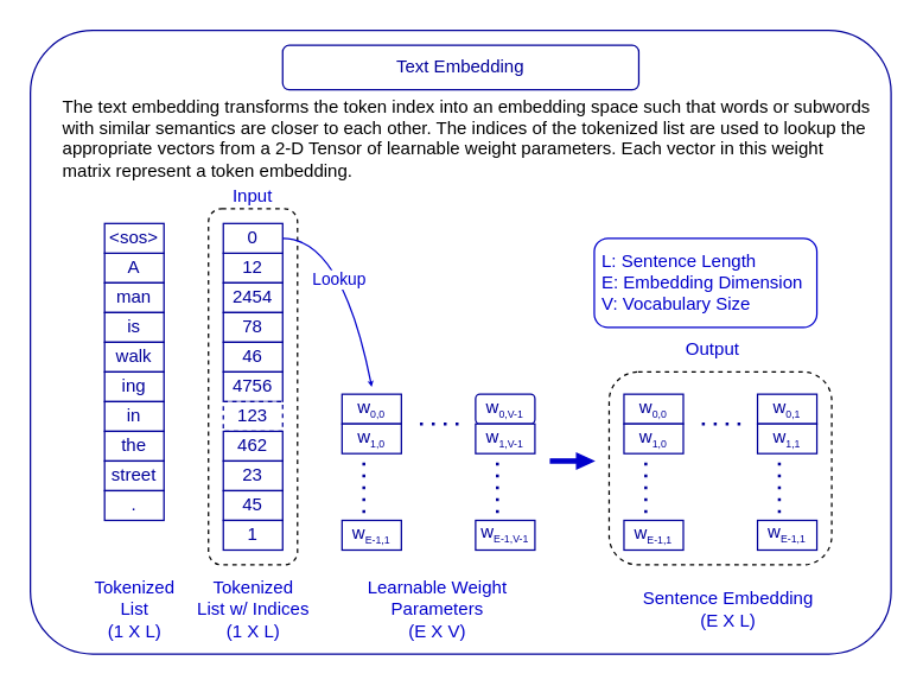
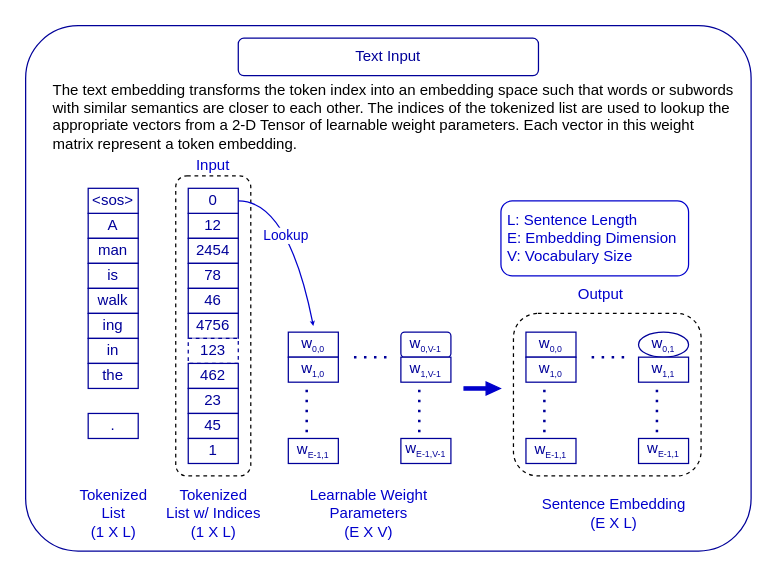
  <mxCell id="0" />
  <mxCell id="1" parent="0" />
  <mxCell id="2" value="" style="rounded=1;whiteSpace=wrap;html=1;strokeColor=#000099;arcSize=10;" parent="1" vertex="1"><mxGeometry x="20" y="20" width="580" height="420" as="geometry" /></mxCell>
  <mxCell id="3" value="" style="rounded=1;whiteSpace=wrap;html=1;dashed=1;" vertex="1" parent="1"><mxGeometry x="140" y="140" width="60" height="240" as="geometry" /></mxCell>
  <mxCell id="4" value="The text embedding transforms the token index into an embedding space such that words or subwords with similar semantics are closer to each other. The indices of the tokenized list are used to lookup the appropriate vectors from a 2-D Tensor of learnable weight parameters. Each vector in this weight matrix represent a token embedding.&lt;br&gt;&amp;nbsp;&amp;nbsp;" style="text;html=1;strokeColor=none;fillColor=none;align=left;verticalAlign=middle;whiteSpace=wrap;rounded=0;" parent="1" vertex="1"><mxGeometry x="40" y="70" width="550" height="60" as="geometry" /></mxCell>
- <mxCell id="5" value="&lt;font color=&quot;#000099&quot;&gt;Text Embedding&lt;/font&gt;" style="rounded=1;whiteSpace=wrap;html=1;strokeColor=#000099;" parent="1" vertex="1"><mxGeometry x="190" y="30" width="240" height="30" as="geometry" /></mxCell>
+ <mxCell id="5" value="&lt;font color=&quot;#000099&quot;&gt;Text Input&lt;/font&gt;" style="rounded=1;whiteSpace=wrap;html=1;strokeColor=#000099;" parent="1" vertex="1"><mxGeometry x="190" y="30" width="240" height="30" as="geometry" /></mxCell>
  <mxCell id="6" value="" style="group" vertex="1" connectable="0" parent="1"><mxGeometry x="70" y="150" width="500" height="230" as="geometry" /></mxCell>
  <mxCell id="7" value="" style="rounded=1;whiteSpace=wrap;html=1;dashed=1;" vertex="1" parent="6"><mxGeometry x="340" y="100" width="150" height="130" as="geometry" /></mxCell>
  <mxCell id="8" value="&lt;font color=&quot;#000099&quot;&gt;A&lt;/font&gt;" style="rounded=0;whiteSpace=wrap;html=1;strokeColor=#000099;" parent="6" vertex="1"><mxGeometry y="20" width="40" height="20" as="geometry" /></mxCell>
  <mxCell id="9" value="&lt;font color=&quot;#000099&quot;&gt;man&lt;/font&gt;" style="rounded=0;whiteSpace=wrap;html=1;strokeColor=#000099;" parent="6" vertex="1"><mxGeometry y="40" width="40" height="20" as="geometry" /></mxCell>
  <mxCell id="10" value="&lt;font color=&quot;#000099&quot;&gt;is&lt;/font&gt;" style="rounded=0;whiteSpace=wrap;html=1;strokeColor=#000099;" parent="6" vertex="1"><mxGeometry y="60" width="40" height="20" as="geometry" /></mxCell>
  <mxCell id="11" value="&lt;font color=&quot;#000099&quot;&gt;walk&lt;/font&gt;" style="rounded=0;whiteSpace=wrap;html=1;strokeColor=#000099;" parent="6" vertex="1"><mxGeometry y="80" width="40" height="20" as="geometry" /></mxCell>
  <mxCell id="12" value="&lt;font color=&quot;#000099&quot;&gt;ing&lt;/font&gt;" style="rounded=0;whiteSpace=wrap;html=1;strokeColor=#000099;" parent="6" vertex="1"><mxGeometry y="100" width="40" height="20" as="geometry" /></mxCell>
  <mxCell id="13" value="&lt;font color=&quot;#000099&quot;&gt;in&lt;/font&gt;" style="rounded=0;whiteSpace=wrap;html=1;strokeColor=#000099;" parent="6" vertex="1"><mxGeometry y="120" width="40" height="20" as="geometry" /></mxCell>
  <mxCell id="14" value="&lt;font color=&quot;#000099&quot;&gt;&amp;lt;sos&amp;gt;&lt;/font&gt;" style="rounded=0;whiteSpace=wrap;html=1;strokeColor=#000099;" parent="6" vertex="1"><mxGeometry width="40" height="20" as="geometry" /></mxCell>
  <mxCell id="15" value="&lt;font color=&quot;#000099&quot;&gt;the&lt;/font&gt;" style="rounded=0;whiteSpace=wrap;html=1;strokeColor=#000099;" parent="6" vertex="1"><mxGeometry y="140" width="40" height="20" as="geometry" /></mxCell>
- <mxCell id="16" value="&lt;font color=&quot;#000099&quot;&gt;street&lt;/font&gt;" style="rounded=0;whiteSpace=wrap;html=1;strokeColor=#000099;" parent="6" vertex="1"><mxGeometry y="160" width="40" height="20" as="geometry" /></mxCell>
  <mxCell id="17" value="&lt;font color=&quot;#000099&quot;&gt;.&lt;/font&gt;" style="rounded=0;whiteSpace=wrap;html=1;strokeColor=#000099;" parent="6" vertex="1"><mxGeometry y="180" width="40" height="20" as="geometry" /></mxCell>
  <mxCell id="18" value="&lt;font color=&quot;#000099&quot;&gt;12&lt;/font&gt;" style="rounded=0;whiteSpace=wrap;html=1;strokeColor=#000099;" parent="6" vertex="1"><mxGeometry x="80" y="20" width="40" height="20" as="geometry" /></mxCell>
  <mxCell id="19" value="&lt;font color=&quot;#000099&quot;&gt;2454&lt;/font&gt;" style="rounded=0;whiteSpace=wrap;html=1;strokeColor=#000099;" parent="6" vertex="1"><mxGeometry x="80" y="40" width="40" height="20" as="geometry" /></mxCell>
  <mxCell id="20" value="&lt;font color=&quot;#000099&quot;&gt;78&lt;/font&gt;" style="rounded=0;whiteSpace=wrap;html=1;strokeColor=#000099;" parent="6" vertex="1"><mxGeometry x="80" y="60" width="40" height="20" as="geometry" /></mxCell>
  <mxCell id="21" value="&lt;font color=&quot;#000099&quot;&gt;46&lt;/font&gt;" style="rounded=0;whiteSpace=wrap;html=1;strokeColor=#000099;" parent="6" vertex="1"><mxGeometry x="80" y="80" width="40" height="20" as="geometry" /></mxCell>
  <mxCell id="22" value="&lt;font color=&quot;#000099&quot;&gt;4756&lt;/font&gt;" style="rounded=0;whiteSpace=wrap;html=1;strokeColor=#000099;" parent="6" vertex="1"><mxGeometry x="80" y="100" width="40" height="20" as="geometry" /></mxCell>
  <mxCell id="23" value="&lt;font color=&quot;#000099&quot;&gt;123&lt;/font&gt;" style="rounded=0;whiteSpace=wrap;html=1;strokeColor=#000099;dashed=1;" parent="6" vertex="1"><mxGeometry x="80" y="120" width="40" height="20" as="geometry" /></mxCell>
  <mxCell id="24" value="&lt;font color=&quot;#000099&quot;&gt;462&lt;/font&gt;" style="rounded=0;whiteSpace=wrap;html=1;strokeColor=#000099;" parent="6" vertex="1"><mxGeometry x="80" y="140" width="40" height="20" as="geometry" /></mxCell>
  <mxCell id="25" value="&lt;font color=&quot;#000099&quot;&gt;23&lt;/font&gt;" style="rounded=0;whiteSpace=wrap;html=1;strokeColor=#000099;" parent="6" vertex="1"><mxGeometry x="80" y="160" width="40" height="20" as="geometry" /></mxCell>
  <mxCell id="26" value="&lt;font color=&quot;#000099&quot;&gt;45&lt;/font&gt;" style="rounded=0;whiteSpace=wrap;html=1;strokeColor=#000099;" parent="6" vertex="1"><mxGeometry x="80" y="180" width="40" height="20" as="geometry" /></mxCell>
  <mxCell id="27" value="&lt;font color=&quot;#000099&quot;&gt;1&lt;/font&gt;" style="rounded=0;whiteSpace=wrap;html=1;strokeColor=#000099;" parent="6" vertex="1"><mxGeometry x="80" y="200" width="40" height="20" as="geometry" /></mxCell>
  <mxCell id="28" value="&lt;font color=&quot;#000099&quot;&gt;0&lt;/font&gt;" style="rounded=0;whiteSpace=wrap;html=1;strokeColor=#000099;" parent="6" vertex="1"><mxGeometry x="80" width="40" height="20" as="geometry" /></mxCell>
  <mxCell id="29" value="" style="curved=1;endArrow=classic;html=1;rounded=0;endFill=1;endSize=1;strokeColor=#0000CC;exitX=1;exitY=0.5;exitDx=0;exitDy=0;" edge="1" parent="6" source="28"><mxGeometry width="50" height="50" relative="1" as="geometry"><mxPoint x="120" y="10" as="sourcePoint" /><mxPoint x="180" y="110" as="targetPoint" /><Array as="points"><mxPoint x="160" y="10" /></Array></mxGeometry></mxCell>
  <mxCell id="30" value="&lt;font color=&quot;#0000cc&quot;&gt;Lookup&lt;/font&gt;" style="edgeLabel;html=1;align=center;verticalAlign=middle;resizable=0;points=[];" vertex="1" connectable="0" parent="29"><mxGeometry x="-0.07" y="-8" relative="1" as="geometry"><mxPoint as="offset" /></mxGeometry></mxCell>
  <mxCell id="31" value="&lt;font color=&quot;#000099&quot;&gt;w&lt;sub&gt;&lt;font style=&quot;font-size: 7px;&quot;&gt;0,0&lt;/font&gt;&lt;/sub&gt;&lt;/font&gt;" style="rounded=0;whiteSpace=wrap;html=1;strokeColor=#000099;" vertex="1" parent="6"><mxGeometry x="160" y="115" width="40" height="20" as="geometry" /></mxCell>
  <mxCell id="32" value="&lt;font color=&quot;#000099&quot;&gt;w&lt;sub&gt;&lt;font style=&quot;font-size: 7px;&quot;&gt;1,0&lt;/font&gt;&lt;/sub&gt;&lt;/font&gt;" style="rounded=0;whiteSpace=wrap;html=1;strokeColor=#000099;" vertex="1" parent="6"><mxGeometry x="160" y="135" width="40" height="20" as="geometry" /></mxCell>
  <mxCell id="33" value="&lt;font color=&quot;#000099&quot;&gt;w&lt;sub&gt;&lt;font style=&quot;font-size: 7px;&quot;&gt;E-1,1&lt;/font&gt;&lt;/sub&gt;&lt;/font&gt;" style="rounded=0;whiteSpace=wrap;html=1;strokeColor=#000099;" vertex="1" parent="6"><mxGeometry x="160" y="200" width="40" height="20" as="geometry" /></mxCell>
  <mxCell id="34" value="" style="endArrow=none;dashed=1;html=1;dashPattern=1 3;strokeWidth=2;rounded=0;strokeColor=#000099;exitX=0.5;exitY=0;exitDx=0;exitDy=0;entryX=0.5;entryY=1;entryDx=0;entryDy=0;" edge="1" parent="6"><mxGeometry width="50" height="50" relative="1" as="geometry"><mxPoint x="174.71" y="195" as="sourcePoint" /><mxPoint x="174.71" y="155" as="targetPoint" /></mxGeometry></mxCell>
  <mxCell id="35" value="&lt;font color=&quot;#000099&quot;&gt;w&lt;sub&gt;&lt;font style=&quot;font-size: 7px;&quot;&gt;0,V-1&lt;/font&gt;&lt;/sub&gt;&lt;/font&gt;" style="whiteSpace=wrap;html=1;strokeColor=#000099;rounded=1;" vertex="1" parent="6"><mxGeometry x="250" y="115" width="40" height="20" as="geometry" /></mxCell>
  <mxCell id="36" value="&lt;font color=&quot;#000099&quot;&gt;w&lt;sub&gt;&lt;font style=&quot;font-size: 7px;&quot;&gt;1,V-1&lt;/font&gt;&lt;/sub&gt;&lt;/font&gt;" style="rounded=0;whiteSpace=wrap;html=1;strokeColor=#000099;" vertex="1" parent="6"><mxGeometry x="250" y="135" width="40" height="20" as="geometry" /></mxCell>
  <mxCell id="37" value="&lt;p style=&quot;line-height: 10%;&quot;&gt;&lt;font color=&quot;#000099&quot;&gt;w&lt;sub&gt;&lt;font style=&quot;font-size: 7px;&quot;&gt;E-1,V-1&lt;/font&gt;&lt;/sub&gt;&lt;/font&gt;&lt;/p&gt;" style="rounded=0;whiteSpace=wrap;html=1;strokeColor=#000099;" vertex="1" parent="6"><mxGeometry x="250" y="200" width="40" height="20" as="geometry" /></mxCell>
  <mxCell id="38" value="" style="endArrow=none;dashed=1;html=1;dashPattern=1 3;strokeWidth=2;rounded=0;strokeColor=#000099;exitX=0.5;exitY=0;exitDx=0;exitDy=0;entryX=0.5;entryY=1;entryDx=0;entryDy=0;" edge="1" parent="6"><mxGeometry width="50" height="50" relative="1" as="geometry"><mxPoint x="264.71" y="195" as="sourcePoint" /><mxPoint x="264.71" y="155" as="targetPoint" /></mxGeometry></mxCell>
  <mxCell id="39" value="" style="endArrow=none;dashed=1;html=1;dashPattern=1 3;strokeWidth=2;rounded=0;strokeColor=#000099;" edge="1" parent="6"><mxGeometry width="50" height="50" relative="1" as="geometry"><mxPoint x="212.5" y="135" as="sourcePoint" /><mxPoint x="240" y="135.07" as="targetPoint" /></mxGeometry></mxCell>
  <mxCell id="40" value="" style="shape=flexArrow;endArrow=classic;html=1;rounded=0;endWidth=6.704;endSize=3.457;width=2.642;strokeColor=#0000CC;fillColor=#0000CC;" edge="1" parent="6"><mxGeometry width="50" height="50" relative="1" as="geometry"><mxPoint x="300" y="160.0" as="sourcePoint" /><mxPoint x="330" y="160.0" as="targetPoint" /></mxGeometry></mxCell>
  <mxCell id="41" value="&lt;font color=&quot;#000099&quot;&gt;w&lt;sub&gt;&lt;font style=&quot;font-size: 7px;&quot;&gt;0,0&lt;/font&gt;&lt;/sub&gt;&lt;/font&gt;" style="rounded=0;whiteSpace=wrap;html=1;strokeColor=#000099;" vertex="1" parent="6"><mxGeometry x="350" y="115" width="40" height="20" as="geometry" /></mxCell>
  <mxCell id="42" value="&lt;font color=&quot;#000099&quot;&gt;w&lt;sub&gt;&lt;font style=&quot;font-size: 7px;&quot;&gt;1,0&lt;/font&gt;&lt;/sub&gt;&lt;/font&gt;" style="rounded=0;whiteSpace=wrap;html=1;strokeColor=#000099;" vertex="1" parent="6"><mxGeometry x="350" y="135" width="40" height="20" as="geometry" /></mxCell>
  <mxCell id="43" value="&lt;font color=&quot;#000099&quot;&gt;w&lt;sub&gt;&lt;font style=&quot;font-size: 7px;&quot;&gt;E-1,1&lt;/font&gt;&lt;/sub&gt;&lt;/font&gt;" style="rounded=0;whiteSpace=wrap;html=1;strokeColor=#000099;" vertex="1" parent="6"><mxGeometry x="350" y="200" width="40" height="20" as="geometry" /></mxCell>
  <mxCell id="44" value="" style="endArrow=none;dashed=1;html=1;dashPattern=1 3;strokeWidth=2;rounded=0;strokeColor=#000099;exitX=0.5;exitY=0;exitDx=0;exitDy=0;entryX=0.5;entryY=1;entryDx=0;entryDy=0;" edge="1" parent="6"><mxGeometry width="50" height="50" relative="1" as="geometry"><mxPoint x="364.71" y="195" as="sourcePoint" /><mxPoint x="364.71" y="155" as="targetPoint" /></mxGeometry></mxCell>
- <mxCell id="45" value="&lt;font color=&quot;#000099&quot;&gt;w&lt;sub&gt;&lt;font style=&quot;font-size: 7px;&quot;&gt;0,1&lt;/font&gt;&lt;/sub&gt;&lt;/font&gt;" style="rounded=0;whiteSpace=wrap;html=1;strokeColor=#000099;" vertex="1" parent="6"><mxGeometry x="440" y="115" width="40" height="20" as="geometry" /></mxCell>
+ <mxCell id="45" value="&lt;font color=&quot;#000099&quot;&gt;w&lt;sub&gt;&lt;font style=&quot;font-size: 7px;&quot;&gt;0,1&lt;/font&gt;&lt;/sub&gt;&lt;/font&gt;" style="ellipse;whiteSpace=wrap;html=1;strokeColor=#000099;" vertex="1" parent="6"><mxGeometry x="440" y="115" width="40" height="20" as="geometry" /></mxCell>
  <mxCell id="46" value="&lt;font color=&quot;#000099&quot;&gt;w&lt;sub&gt;&lt;font style=&quot;font-size: 7px;&quot;&gt;1,1&lt;/font&gt;&lt;/sub&gt;&lt;/font&gt;" style="rounded=0;whiteSpace=wrap;html=1;strokeColor=#000099;" vertex="1" parent="6"><mxGeometry x="440" y="135" width="40" height="20" as="geometry" /></mxCell>
  <mxCell id="47" value="&lt;p style=&quot;line-height: 10%;&quot;&gt;&lt;font color=&quot;#000099&quot;&gt;w&lt;sub&gt;&lt;font style=&quot;font-size: 7px;&quot;&gt;E-1,1&lt;/font&gt;&lt;/sub&gt;&lt;/font&gt;&lt;/p&gt;" style="rounded=0;whiteSpace=wrap;html=1;strokeColor=#000099;" vertex="1" parent="6"><mxGeometry x="440" y="200" width="40" height="20" as="geometry" /></mxCell>
  <mxCell id="48" value="" style="endArrow=none;dashed=1;html=1;dashPattern=1 3;strokeWidth=2;rounded=0;strokeColor=#000099;exitX=0.5;exitY=0;exitDx=0;exitDy=0;entryX=0.5;entryY=1;entryDx=0;entryDy=0;" edge="1" parent="6"><mxGeometry width="50" height="50" relative="1" as="geometry"><mxPoint x="454.71" y="195" as="sourcePoint" /><mxPoint x="454.71" y="155" as="targetPoint" /></mxGeometry></mxCell>
  <mxCell id="49" value="" style="endArrow=none;dashed=1;html=1;dashPattern=1 3;strokeWidth=2;rounded=0;strokeColor=#000099;" edge="1" parent="6"><mxGeometry width="50" height="50" relative="1" as="geometry"><mxPoint x="402.5" y="135" as="sourcePoint" /><mxPoint x="430" y="135.07" as="targetPoint" /></mxGeometry></mxCell>
  <mxCell id="50" value="&lt;font color=&quot;#0000cc&quot;&gt;Tokenized&lt;br&gt;List&lt;br&gt;(1 X L)&lt;br&gt;&lt;/font&gt;" style="text;html=1;align=center;verticalAlign=middle;resizable=0;points=[];autosize=1;strokeColor=none;fillColor=none;" vertex="1" parent="1"><mxGeometry x="50" y="380" width="80" height="60" as="geometry" /></mxCell>
  <mxCell id="51" value="&lt;font color=&quot;#0000cc&quot;&gt;Tokenized&lt;br&gt;List w/ Indices&lt;br&gt;(1 X L)&lt;br&gt;&lt;/font&gt;" style="text;html=1;align=center;verticalAlign=middle;resizable=0;points=[];autosize=1;strokeColor=none;fillColor=none;" vertex="1" parent="1"><mxGeometry x="120" y="380" width="100" height="60" as="geometry" /></mxCell>
  <mxCell id="52" value="&lt;font color=&quot;#0000cc&quot;&gt;Learnable Weight &lt;br&gt;Parameters&lt;br&gt;(E X V)&lt;br&gt;&lt;/font&gt;" style="text;html=1;align=center;verticalAlign=middle;resizable=0;points=[];autosize=1;strokeColor=none;fillColor=none;" vertex="1" parent="1"><mxGeometry x="234" y="380" width="120" height="60" as="geometry" /></mxCell>
  <mxCell id="53" value="&lt;font color=&quot;#0000cc&quot;&gt;Sentence Embedding&lt;br&gt;(E X L)&lt;br&gt;&lt;/font&gt;" style="text;html=1;align=center;verticalAlign=middle;resizable=0;points=[];autosize=1;strokeColor=none;fillColor=none;" vertex="1" parent="1"><mxGeometry x="420" y="390" width="140" height="40" as="geometry" /></mxCell>
  <mxCell id="54" value="&lt;font color=&quot;#0000cc&quot;&gt;&amp;nbsp;L: Sentence Length&amp;nbsp;&lt;br&gt;&amp;nbsp;E: Embedding Dimension&lt;br&gt;&amp;nbsp;V: Vocabulary Size&lt;/font&gt;" style="rounded=1;whiteSpace=wrap;html=1;align=left;container=0;labelPadding=9;strokeColor=#0000CC;" vertex="1" parent="1"><mxGeometry x="400" y="160" width="150" height="60" as="geometry" /></mxCell>
  <mxCell id="55" value="&lt;font color=&quot;#0000cc&quot;&gt;Input&lt;/font&gt;" style="text;html=1;strokeColor=none;fillColor=none;align=center;verticalAlign=middle;whiteSpace=wrap;rounded=0;" vertex="1" parent="1"><mxGeometry x="140" y="117" width="60" height="30" as="geometry" /></mxCell>
  <mxCell id="56" value="&lt;font color=&quot;#0000cc&quot;&gt;Output&lt;/font&gt;" style="text;html=1;strokeColor=none;fillColor=none;align=center;verticalAlign=middle;whiteSpace=wrap;rounded=0;" vertex="1" parent="1"><mxGeometry x="450" y="220" width="60" height="30" as="geometry" /></mxCell>
